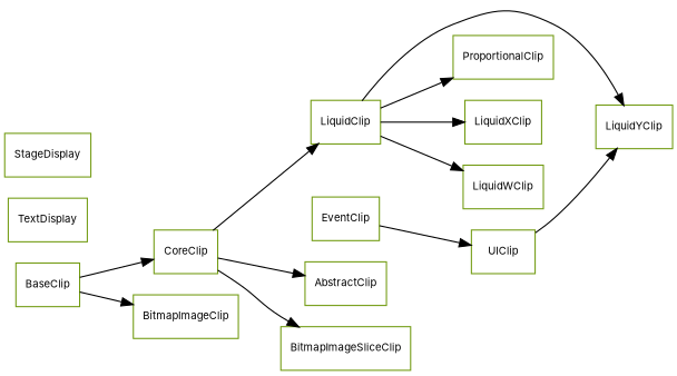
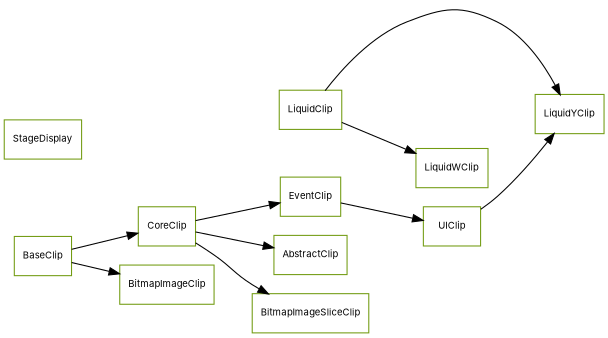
  strict digraph {
    fontname=Inter
    rankdir=LR
    node [color="#729b12" fontname=Inter fontsize=9 shape=record]
    edge [fontname=Inter]
    n1 [label=UIClip]
    n2 [label=LiquidYClip]
    n3 [label=LiquidClip]
-   n4 [label=ProportionalClip]
-   n5 [label=LiquidXClip]
    n6 [label=LiquidWClip]
-   n7 [label=TextDisplay]
    n8 [label=StageDisplay]
    n9 [label=EventClip]
    n10 [label=CoreClip]
    n11 [label=AbstractClip]
    n12 [label=BitmapImageSliceClip]
    n13 [label=BitmapImageClip]
    n14 [label=BaseClip]
    n1 -> n2
    n3 -> n2
-   n3 -> n4
-   n3 -> n5
    n3 -> n6
    n9 -> n1
-   n10 -> n3
+   n10 -> n9
    n10 -> n11
    n10 -> n12
    n14 -> n10
    n14 -> n13
  }
